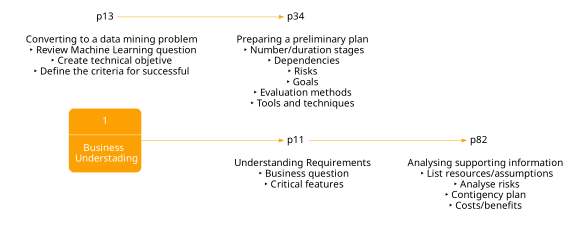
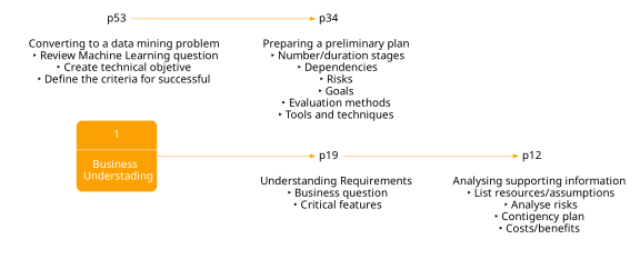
  digraph {
    fontname="Noto Sans"
    rankdir=LR
    splines=ortho
    node [color=none fontname="Noto Sans" fontsize=22 shape=box]
    edge [color="#fca103" fontname="Noto Sans"]
-   p11
+   p11 [label=p19]
    n2 [label=<     Understanding Requirements<br ALIGN = 'CENTER'/>      &#8227; Business question<br ALIGN = 'CENTER'/>      &#8227; Critical features<br ALIGN = 'CENTER'/>     >]
-   p12 [label=p82]
+   p12
    n4 [label=<     Analysing supporting information<br ALIGN = 'CENTER'/>      &#8227; List resources/assumptions<br ALIGN = 'CENTER'/>      &#8227; Analyse risks<br ALIGN = 'CENTER'/>     &#8227; Contigency plan<br ALIGN = 'CENTER'/>     &#8227; Costs/benefits<br ALIGN = 'CENTER'/>     >]
    n5 [label=p34]
    n6 [label=<     Preparing a preliminary plan<br ALIGN = 'CENTER'/>      &#8227; Number/duration stages<br ALIGN = 'CENTER'/>      &#8227; Dependencies<br ALIGN = 'CENTER'/>     &#8227; Risks<br ALIGN = 'CENTER'/>     &#8227; Goals<br ALIGN = 'CENTER'/>     &#8227; Evaluation methods<br ALIGN = 'CENTER'/>     &#8227; Tools and techniques<br ALIGN = 'CENTER'/>     >]
-   p13
+   p13 [label=p53]
    n8 [label=<     Converting to a data mining problem<br ALIGN = 'CENTER'/>      &#8227; Review Machine Learning question<br ALIGN = 'CENTER'/>     &#8227; Create technical objetive<br ALIGN = 'CENTER'/>     &#8227; Define the criteria for successful<br ALIGN = 'CENTER'/>     >]
    n9 [color=white fillcolor="#fca103" fontcolor=white height=2 label="1 | Business \n Understading" shape=record style="rounded,filled" width=2]
    subgraph cluster_1 {
      color=white
      rank=same
      p11
      n2
    }
    subgraph cluster_2 {
      color=white
      rank=same
      p12
      n4
    }
    subgraph cluster_3 {
      color=white
      rank=same
      n5
      n6
    }
    subgraph cluster_4 {
      color=white
      rank=same
      p13
      n8
    }
    p11 -> p12
    p13 -> n5
    n9 -> p11
  }
